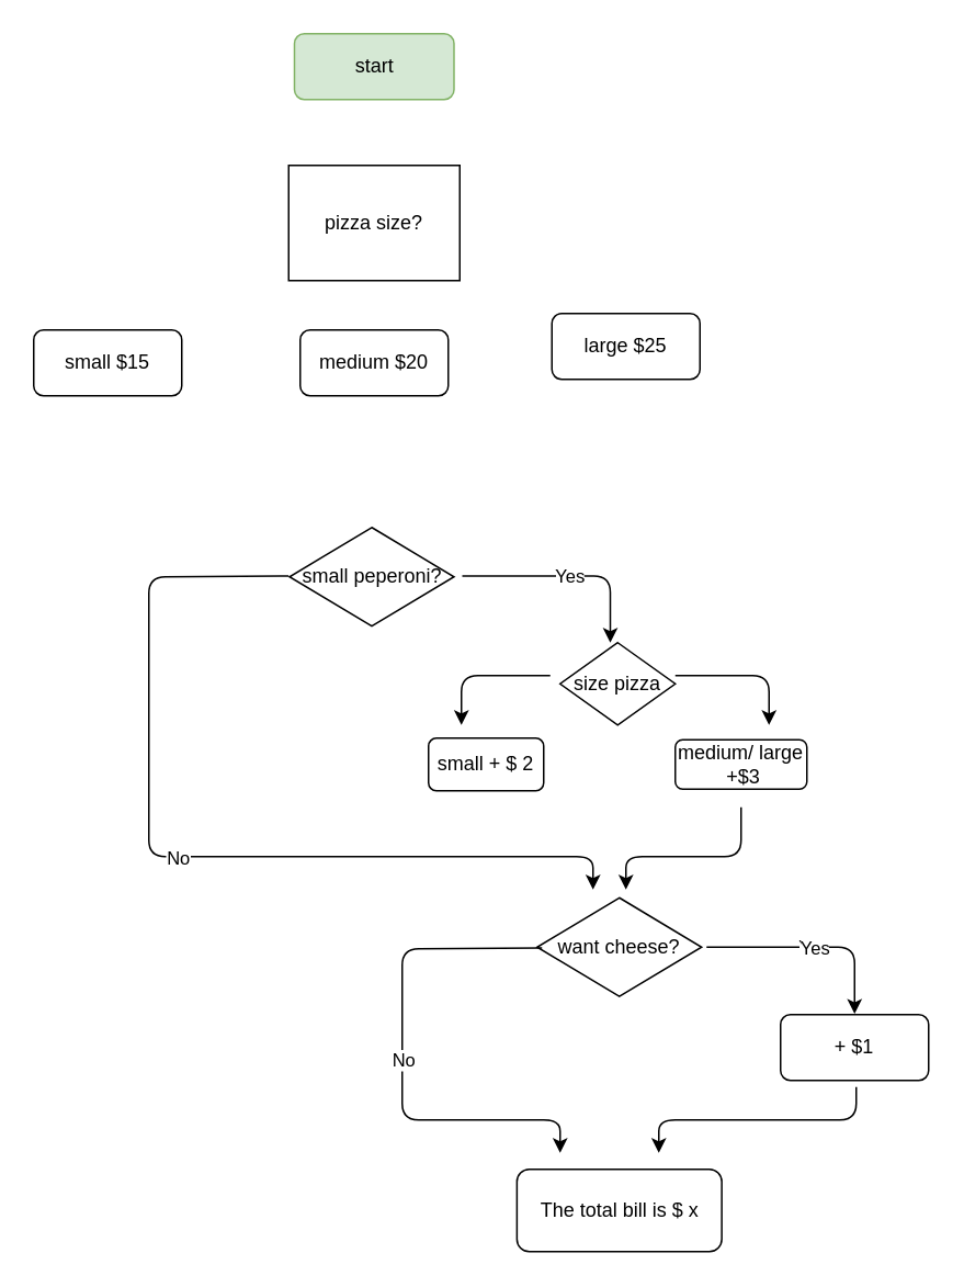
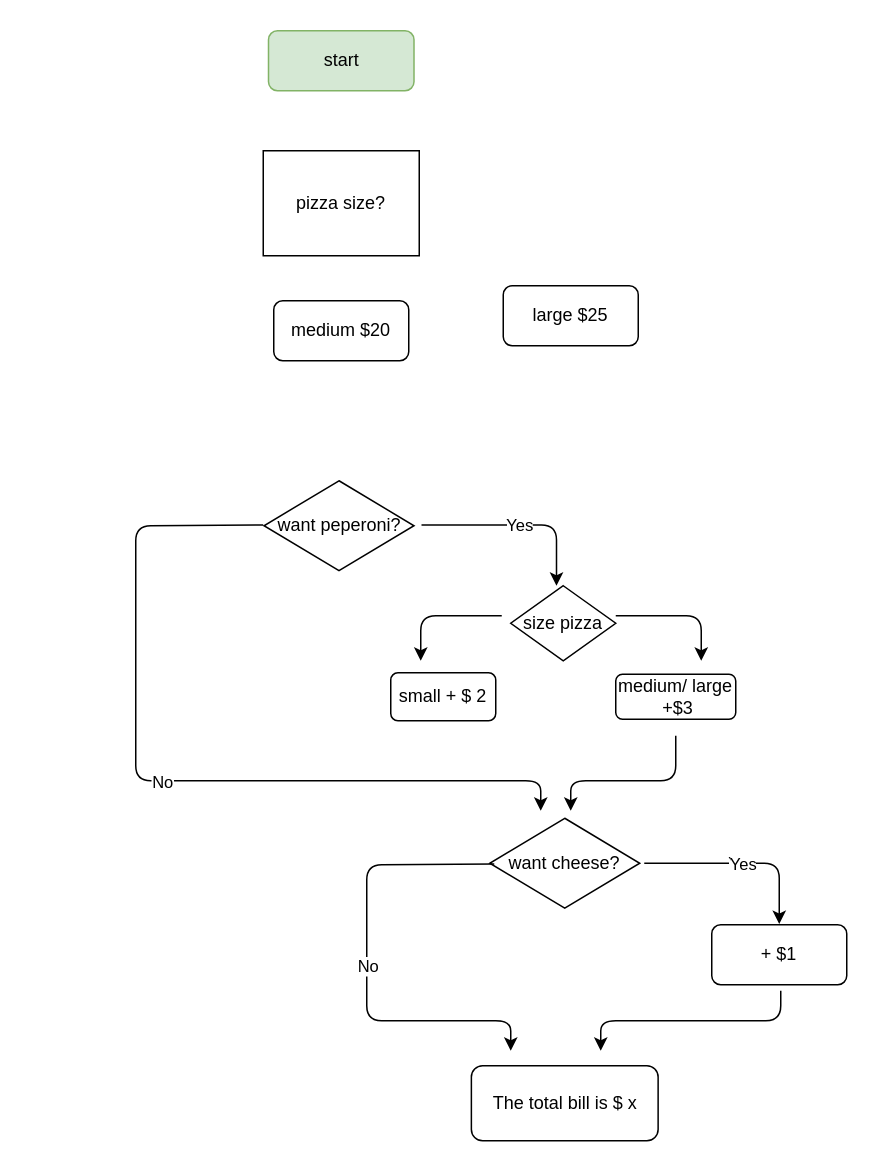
  <mxCell id="0" />
  <mxCell id="1" parent="0" />
  <mxCell id="2" value="start" style="rounded=1;whiteSpace=wrap;html=1;fillColor=#d5e8d4;strokeColor=#82b366;" vertex="1" parent="1"><mxGeometry x="178.5" y="20" width="97" height="40" as="geometry" /></mxCell>
  <mxCell id="3" value="pizza size?" style="whiteSpace=wrap;html=1;rounded=0;" vertex="1" parent="1"><mxGeometry x="175" y="100" width="104" height="70" as="geometry" /></mxCell>
- <mxCell id="4" value="small $15" style="rounded=1;whiteSpace=wrap;html=1;" vertex="1" parent="1"><mxGeometry x="20" y="200" width="90" height="40" as="geometry" /></mxCell>
  <mxCell id="5" value="large $25" style="rounded=1;whiteSpace=wrap;html=1;" vertex="1" parent="1"><mxGeometry x="335" y="190" width="90" height="40" as="geometry" /></mxCell>
  <mxCell id="6" value="medium $20" style="rounded=1;whiteSpace=wrap;html=1;" vertex="1" parent="1"><mxGeometry x="182" y="200" width="90" height="40" as="geometry" /></mxCell>
- <mxCell id="7" value="small peperoni?" style="rhombus;whiteSpace=wrap;html=1;" vertex="1" parent="1"><mxGeometry x="175.5" y="320" width="100" height="60" as="geometry" /></mxCell>
+ <mxCell id="7" value="want peperoni?" style="rhombus;whiteSpace=wrap;html=1;" vertex="1" parent="1"><mxGeometry x="175.5" y="320" width="100" height="60" as="geometry" /></mxCell>
  <mxCell id="8" value="Yes" style="endArrow=classic;html=1;" edge="1" parent="1"><mxGeometry relative="1" as="geometry"><mxPoint x="280.5" y="349.5" as="sourcePoint" /><mxPoint x="370.5" y="390" as="targetPoint" /><Array as="points"><mxPoint x="370.5" y="349.5" /></Array></mxGeometry></mxCell>
  <mxCell id="9" value="Yes&lt;br&gt;" style="edgeLabel;resizable=0;html=1;align=center;verticalAlign=middle;" connectable="0" vertex="1" parent="8"><mxGeometry relative="1" as="geometry" /></mxCell>
  <mxCell id="10" value="" style="endArrow=classic;html=1;" edge="1" parent="1"><mxGeometry relative="1" as="geometry"><mxPoint x="175" y="349.5" as="sourcePoint" /><mxPoint x="360" y="540" as="targetPoint" /><Array as="points"><mxPoint x="90" y="350" /><mxPoint x="90" y="520" /><mxPoint x="360" y="520" /></Array></mxGeometry></mxCell>
  <mxCell id="11" value="No&lt;br&gt;" style="edgeLabel;resizable=0;html=1;align=center;verticalAlign=middle;" connectable="0" vertex="1" parent="10"><mxGeometry relative="1" as="geometry" /></mxCell>
  <mxCell id="12" value="want cheese?" style="rhombus;whiteSpace=wrap;html=1;" vertex="1" parent="1"><mxGeometry x="326" y="545" width="100" height="60" as="geometry" /></mxCell>
  <mxCell id="13" value="Yes" style="endArrow=classic;html=1;" edge="1" parent="1"><mxGeometry relative="1" as="geometry"><mxPoint x="429" y="575" as="sourcePoint" /><mxPoint x="519" y="615.5" as="targetPoint" /><Array as="points"><mxPoint x="519" y="575" /></Array></mxGeometry></mxCell>
  <mxCell id="14" value="Yes&lt;br&gt;" style="edgeLabel;resizable=0;html=1;align=center;verticalAlign=middle;" connectable="0" vertex="1" parent="13"><mxGeometry relative="1" as="geometry" /></mxCell>
  <mxCell id="15" value="" style="endArrow=classic;html=1;" edge="1" parent="1"><mxGeometry relative="1" as="geometry"><mxPoint x="329" y="575.5" as="sourcePoint" /><mxPoint x="340" y="700" as="targetPoint" /><Array as="points"><mxPoint x="244" y="576" /><mxPoint x="244" y="680" /><mxPoint x="340" y="680" /></Array></mxGeometry></mxCell>
  <mxCell id="16" value="No&lt;br&gt;" style="edgeLabel;resizable=0;html=1;align=center;verticalAlign=middle;" connectable="0" vertex="1" parent="15"><mxGeometry relative="1" as="geometry" /></mxCell>
  <mxCell id="17" value="small + $ 2" style="rounded=1;whiteSpace=wrap;html=1;" vertex="1" parent="1"><mxGeometry x="260" y="448" width="70" height="32" as="geometry" /></mxCell>
  <mxCell id="18" value="medium/ large &amp;nbsp;+$3" style="rounded=1;whiteSpace=wrap;html=1;" vertex="1" parent="1"><mxGeometry x="410" y="449" width="80" height="30" as="geometry" /></mxCell>
  <mxCell id="19" value="+ $1" style="rounded=1;whiteSpace=wrap;html=1;" vertex="1" parent="1"><mxGeometry x="474" y="616" width="90" height="40" as="geometry" /></mxCell>
  <mxCell id="20" value="The total bill is $ x" style="rounded=1;whiteSpace=wrap;html=1;" vertex="1" parent="1"><mxGeometry x="313.75" y="710" width="124.5" height="50" as="geometry" /></mxCell>
  <mxCell id="21" value="size pizza" style="rhombus;whiteSpace=wrap;html=1;" vertex="1" parent="1"><mxGeometry x="340" y="390" width="70" height="50" as="geometry" /></mxCell>
  <mxCell id="22" value="" style="endArrow=classic;html=1;" edge="1" parent="1"><mxGeometry width="50" height="50" relative="1" as="geometry"><mxPoint x="334" y="410" as="sourcePoint" /><mxPoint x="280" y="440" as="targetPoint" /><Array as="points"><mxPoint x="280" y="410" /></Array></mxGeometry></mxCell>
  <mxCell id="23" value="" style="endArrow=classic;html=1;" edge="1" parent="1"><mxGeometry width="50" height="50" relative="1" as="geometry"><mxPoint x="410" y="410" as="sourcePoint" /><mxPoint x="467" y="440" as="targetPoint" /><Array as="points"><mxPoint x="467" y="410" /></Array></mxGeometry></mxCell>
  <mxCell id="24" value="" style="endArrow=classic;html=1;" edge="1" parent="1"><mxGeometry width="50" height="50" relative="1" as="geometry"><mxPoint x="450" y="490" as="sourcePoint" /><mxPoint x="380" y="540" as="targetPoint" /><Array as="points"><mxPoint x="450" y="520" /><mxPoint x="380" y="520" /></Array></mxGeometry></mxCell>
  <mxCell id="25" value="" style="endArrow=classic;html=1;" edge="1" parent="1"><mxGeometry width="50" height="50" relative="1" as="geometry"><mxPoint x="520" y="660" as="sourcePoint" /><mxPoint x="400" y="700" as="targetPoint" /><Array as="points"><mxPoint x="520" y="680" /><mxPoint x="400" y="680" /></Array></mxGeometry></mxCell>
